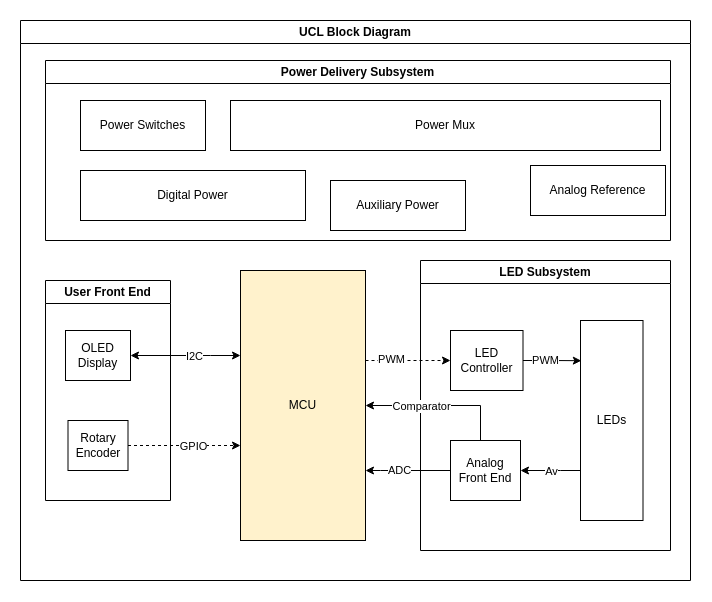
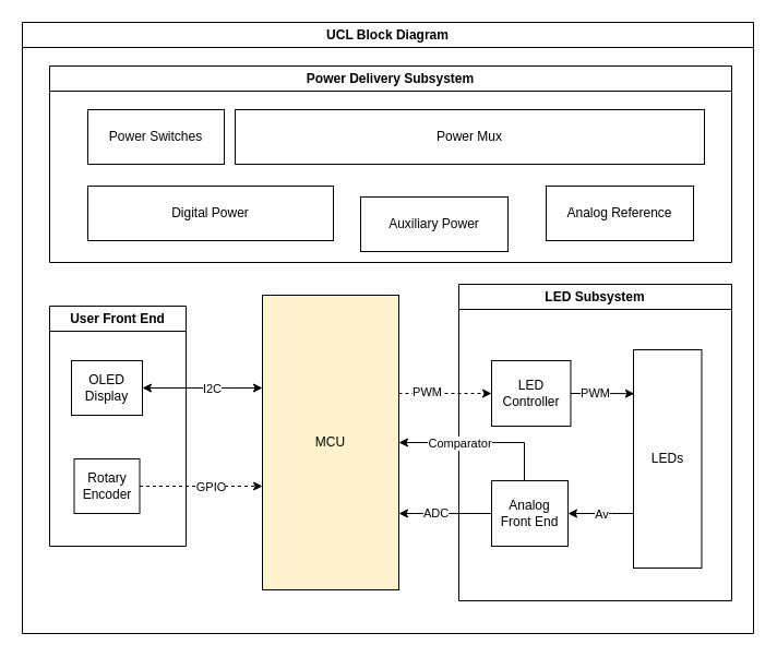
  <mxCell id="0" />
  <mxCell id="1" parent="0" />
  <mxCell id="2" value="UCL Block Diagram" style="swimlane;whiteSpace=wrap;html=1;" vertex="1" parent="1"><mxGeometry x="20" y="20" width="670" height="560" as="geometry" /></mxCell>
  <mxCell id="3" style="edgeStyle=orthogonalEdgeStyle;rounded=0;orthogonalLoop=1;jettySize=auto;html=1;dashed=1;" edge="1" parent="2" source="5" target="12"><mxGeometry relative="1" as="geometry"><Array as="points"><mxPoint x="370" y="340" /><mxPoint x="370" y="340" /></Array></mxGeometry></mxCell>
  <mxCell id="4" value="PWM" style="edgeLabel;html=1;align=center;verticalAlign=middle;resizable=0;points=[];" vertex="1" connectable="0" parent="3"><mxGeometry x="-0.41" y="2" relative="1" as="geometry"><mxPoint as="offset" /></mxGeometry></mxCell>
  <mxCell id="5" value="MCU" style="rounded=0;whiteSpace=wrap;html=1;fillColor=#fff2cc;" vertex="1" parent="2"><mxGeometry x="220" y="250" width="125" height="270" as="geometry" /></mxCell>
  <mxCell id="6" value="LED Subsystem" style="swimlane;whiteSpace=wrap;html=1;" vertex="1" parent="2"><mxGeometry x="400" y="240" width="250" height="290" as="geometry"><mxRectangle x="470" y="240" width="130" height="30" as="alternateBounds" /></mxGeometry></mxCell>
  <mxCell id="7" style="edgeStyle=orthogonalEdgeStyle;rounded=0;orthogonalLoop=1;jettySize=auto;html=1;" edge="1" parent="6" source="9" target="13"><mxGeometry relative="1" as="geometry"><Array as="points"><mxPoint x="140" y="210" /><mxPoint x="140" y="210" /></Array></mxGeometry></mxCell>
  <mxCell id="8" value="Av" style="edgeLabel;html=1;align=center;verticalAlign=middle;resizable=0;points=[];" vertex="1" connectable="0" parent="7"><mxGeometry x="0.315" relative="1" as="geometry"><mxPoint x="9" as="offset" /></mxGeometry></mxCell>
  <mxCell id="9" value="LEDs" style="rounded=0;whiteSpace=wrap;html=1;" vertex="1" parent="6"><mxGeometry x="160" y="60" width="62.5" height="200" as="geometry" /></mxCell>
  <mxCell id="10" style="edgeStyle=orthogonalEdgeStyle;rounded=0;orthogonalLoop=1;jettySize=auto;html=1;entryX=0.013;entryY=0.201;entryDx=0;entryDy=0;entryPerimeter=0;" edge="1" parent="6" source="12" target="9"><mxGeometry relative="1" as="geometry" /></mxCell>
  <mxCell id="11" value="PWM" style="edgeLabel;html=1;align=center;verticalAlign=middle;resizable=0;points=[];" vertex="1" connectable="0" parent="10"><mxGeometry x="-0.237" y="1" relative="1" as="geometry"><mxPoint as="offset" /></mxGeometry></mxCell>
  <mxCell id="12" value="LED Controller" style="rounded=0;whiteSpace=wrap;html=1;" vertex="1" parent="6"><mxGeometry x="30" y="70" width="72.5" height="60" as="geometry" /></mxCell>
  <mxCell id="13" value="Analog Front End" style="rounded=0;whiteSpace=wrap;html=1;" vertex="1" parent="6"><mxGeometry x="30" y="180" width="70" height="60" as="geometry" /></mxCell>
  <mxCell id="14" value="Power Delivery Subsystem" style="swimlane;whiteSpace=wrap;html=1;" vertex="1" parent="2"><mxGeometry x="25" y="40" width="625" height="180" as="geometry" /></mxCell>
- <mxCell id="15" value="Power Mux" style="rounded=0;whiteSpace=wrap;html=1;" vertex="1" parent="14"><mxGeometry x="185" y="40" width="430" height="50" as="geometry" /></mxCell>
+ <mxCell id="15" value="Power Mux" style="rounded=0;whiteSpace=wrap;html=1;" vertex="1" parent="14"><mxGeometry x="170" y="40" width="430" height="50" as="geometry" /></mxCell>
  <mxCell id="16" value="Digital Power" style="rounded=0;whiteSpace=wrap;html=1;" vertex="1" parent="14"><mxGeometry x="35" y="110" width="225" height="50" as="geometry" /></mxCell>
  <mxCell id="17" value="Power Switches" style="rounded=0;whiteSpace=wrap;html=1;" vertex="1" parent="14"><mxGeometry x="35" y="40" width="125" height="50" as="geometry" /></mxCell>
- <mxCell id="18" value="Analog Reference" style="rounded=0;whiteSpace=wrap;html=1;" vertex="1" parent="14"><mxGeometry x="485" y="105" width="135" height="50" as="geometry" /></mxCell>
+ <mxCell id="18" value="Analog Reference" style="rounded=0;whiteSpace=wrap;html=1;" vertex="1" parent="14"><mxGeometry x="455" y="110" width="135" height="50" as="geometry" /></mxCell>
  <mxCell id="19" value="User Front End" style="swimlane;whiteSpace=wrap;html=1;" vertex="1" parent="2"><mxGeometry x="25" y="260" width="125" height="220" as="geometry" /></mxCell>
  <mxCell id="20" value="OLED Display" style="rounded=0;whiteSpace=wrap;html=1;" vertex="1" parent="19"><mxGeometry x="20" y="50" width="65" height="50" as="geometry" /></mxCell>
  <mxCell id="21" value="Rotary Encoder" style="rounded=0;whiteSpace=wrap;html=1;" vertex="1" parent="19"><mxGeometry x="22.5" y="140" width="60" height="50" as="geometry" /></mxCell>
  <mxCell id="22" style="edgeStyle=orthogonalEdgeStyle;rounded=0;orthogonalLoop=1;jettySize=auto;html=1;dashed=1;" edge="1" parent="2" source="21" target="5"><mxGeometry relative="1" as="geometry"><Array as="points"><mxPoint x="190" y="425" /><mxPoint x="190" y="425" /></Array></mxGeometry></mxCell>
  <mxCell id="23" value="GPIO" style="edgeLabel;html=1;align=center;verticalAlign=middle;resizable=0;points=[];" vertex="1" connectable="0" parent="22"><mxGeometry x="0.259" y="3" relative="1" as="geometry"><mxPoint x="-6" y="3" as="offset" /></mxGeometry></mxCell>
  <mxCell id="24" style="edgeStyle=orthogonalEdgeStyle;rounded=0;orthogonalLoop=1;jettySize=auto;html=1;startArrow=classic;startFill=1;" edge="1" parent="2" source="20" target="5"><mxGeometry relative="1" as="geometry"><Array as="points"><mxPoint x="190" y="335" /><mxPoint x="190" y="335" /></Array></mxGeometry></mxCell>
  <mxCell id="25" value="I2C" style="edgeLabel;html=1;align=center;verticalAlign=middle;resizable=0;points=[];" vertex="1" connectable="0" parent="24"><mxGeometry x="0.197" y="3" relative="1" as="geometry"><mxPoint x="-3" y="3" as="offset" /></mxGeometry></mxCell>
  <mxCell id="26" style="edgeStyle=orthogonalEdgeStyle;rounded=0;orthogonalLoop=1;jettySize=auto;html=1;" edge="1" parent="2" source="13" target="5"><mxGeometry relative="1" as="geometry"><Array as="points"><mxPoint x="360" y="450" /><mxPoint x="360" y="450" /></Array></mxGeometry></mxCell>
  <mxCell id="27" value="ADC" style="edgeLabel;html=1;align=center;verticalAlign=middle;resizable=0;points=[];" vertex="1" connectable="0" parent="26"><mxGeometry x="0.235" y="-1" relative="1" as="geometry"><mxPoint as="offset" /></mxGeometry></mxCell>
  <mxCell id="28" style="edgeStyle=orthogonalEdgeStyle;rounded=0;orthogonalLoop=1;jettySize=auto;html=1;" edge="1" parent="2" source="13" target="5"><mxGeometry relative="1" as="geometry"><Array as="points"><mxPoint x="460" y="385" /></Array></mxGeometry></mxCell>
  <mxCell id="29" value="Comparator" style="edgeLabel;html=1;align=center;verticalAlign=middle;resizable=0;points=[];" vertex="1" connectable="0" parent="28"><mxGeometry x="0.578" relative="1" as="geometry"><mxPoint x="23" as="offset" /></mxGeometry></mxCell>
  <mxCell id="30" value="Auxiliary Power" style="rounded=0;whiteSpace=wrap;html=1;" vertex="1" parent="1"><mxGeometry x="330" y="180" width="135" height="50" as="geometry" /></mxCell>
